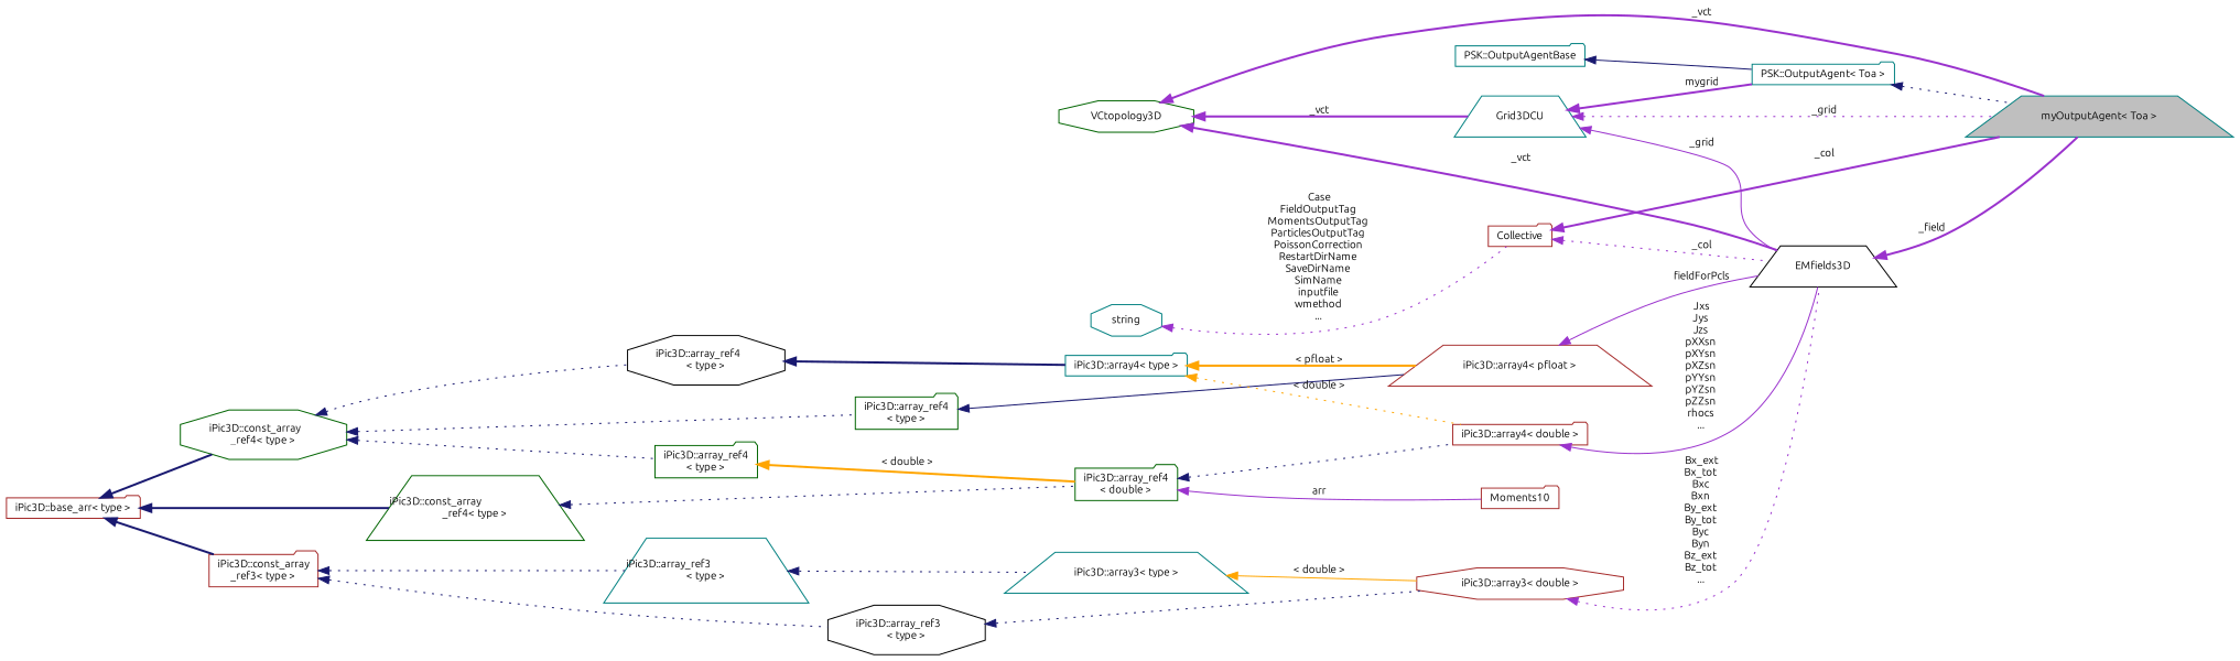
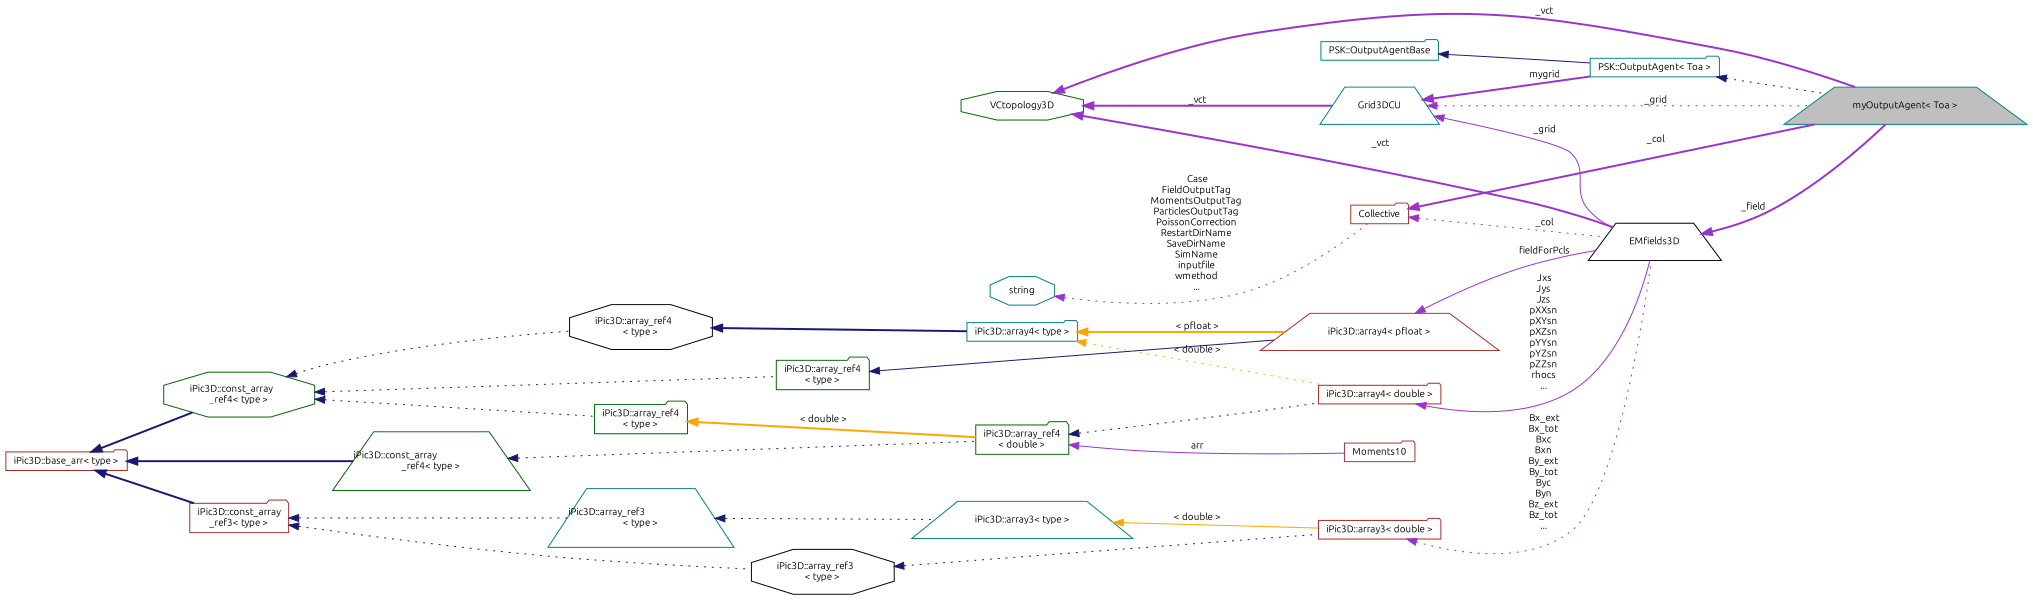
  digraph {
    fontname=Ubuntu
    rankdir=LR
    node [color=teal fillcolor=white fontname=Ubuntu fontsize=10 shape=folder style=filled]
    edge [color=midnightblue dir=back fontname=Ubuntu fontsize=10 labelfontname=Helvetica labelfontsize=10 style=dotted]
    n1 [fillcolor=grey75 fontcolor=black height=0.2 label="myOutputAgent\< Toa \>" shape=trapezium width=0.4]
    n2 [height=0.2 label="PSK::OutputAgent\< Toa \>" width=0.4]
    n3 [height=0.2 label="PSK::OutputAgentBase" width=0.4]
    n4 [height=0.2 label=Grid3DCU shape=trapezium width=0.4]
    n5 [color=black height=0.2 label=EMfields3D shape=trapezium width=0.4]
    n6 [color=darkgreen height=0.2 label=VCtopology3D shape=octagon width=0.4]
    n7 [color=brown height=0.2 label=Collective width=0.4]
    n8 [height=0.2 label=string shape=octagon width=0.4]
-   n9 [color=brown height=0.2 label="iPic3D::array3\< double \>" shape=octagon width=0.4]
+   n9 [color=brown height=0.2 label="iPic3D::array3\< double \>" width=0.4]
    n10 [color=black height=0.2 label="iPic3D::array_ref3\l\< type \>" shape=octagon width=0.4]
    n11 [color=brown height=0.2 label="iPic3D::const_array\l_ref3\< type \>" width=0.4]
    n12 [height=0.2 label="iPic3D::array_ref3\l\< type \>" shape=trapezium width=0.4]
    n13 [height=0.2 label="iPic3D::array3\< type \>" shape=trapezium width=0.4]
    n14 [color=brown height=0.2 label="iPic3D::base_arr\< type \>" width=0.4]
    n15 [color=darkgreen height=0.2 label="iPic3D::const_array\l_ref4\< type \>" shape=octagon width=0.4]
    n16 [color=darkgreen height=0.2 label="iPic3D::const_array\l_ref4\< type \>" shape=trapezium width=0.4]
    n17 [color=darkgreen height=0.2 label="iPic3D::array_ref4\l\< type \>" width=0.4]
    n18 [color=black height=0.2 label="iPic3D::array_ref4\l\< type \>" shape=octagon width=0.4]
    n19 [color=darkgreen height=0.2 label="iPic3D::array_ref4\l\< type \>" width=0.4]
    n20 [color=darkgreen height=0.2 label="iPic3D::array_ref4\l\< double \>" width=0.4]
    n21 [color=brown height=0.2 label="iPic3D::array4\< pfloat \>" shape=trapezium width=0.4]
    n22 [height=0.2 label="iPic3D::array4\< type \>" width=0.4]
    n23 [color=brown height=0.2 label="iPic3D::array4\< double \>" width=0.4]
    n24 [color=brown height=0.2 label=Moments10 width=0.4]
    n2 -> n1
    n3 -> n2 [style=solid]
    n4 -> n1 [color=darkorchid3 label=" _grid"]
    n4 -> n2 [color=darkorchid3 label=" mygrid" style=bold]
    n4 -> n5 [color=darkorchid3 label=" _grid" style=solid]
    n5 -> n1 [color=darkorchid3 label=" _field" style=bold]
    n6 -> n1 [color=darkorchid3 label=" _vct" style=bold]
    n6 -> n4 [color=darkorchid3 label=" _vct" style=bold]
    n6 -> n5 [color=darkorchid3 label=" _vct" style=bold]
    n7 -> n1 [color=darkorchid3 label=" _col" style=bold]
    n7 -> n5 [color=darkorchid3 label=" _col"]
    n8 -> n7 [color=darkorchid3 label=" Case\nFieldOutputTag\nMomentsOutputTag\nParticlesOutputTag\nPoissonCorrection\nRestartDirName\nSaveDirName\nSimName\ninputfile\nwmethod\n..."]
    n9 -> n5 [color=darkorchid3 label=" Bx_ext\nBx_tot\nBxc\nBxn\nBy_ext\nBy_tot\nByc\nByn\nBz_ext\nBz_tot\n..."]
    n10 -> n9
    n11 -> n10
    n11 -> n12
    n12 -> n13
    n13 -> n9 [color=orange label=" \< double \>" style=solid]
    n14 -> n11 [style=bold]
    n14 -> n15 [style=bold]
    n14 -> n16 [style=bold]
    n15 -> n17
    n15 -> n18
    n15 -> n19
    n16 -> n20
    n17 -> n21 [style=solid]
    n18 -> n22 [style=bold]
    n19 -> n20 [color=orange label=" \< double \>" style=bold]
    n20 -> n23
    n20 -> n24 [color=darkorchid3 label=" arr" style=solid]
    n21 -> n5 [color=darkorchid3 label=" fieldForPcls" style=solid]
    n22 -> n21 [color=orange label=" \< pfloat \>" style=bold]
    n22 -> n23 [color=orange label=" \< double \>"]
    n23 -> n5 [color=darkorchid3 label=" Jxs\nJys\nJzs\npXXsn\npXYsn\npXZsn\npYYsn\npYZsn\npZZsn\nrhocs\n..." style=solid]
  }
